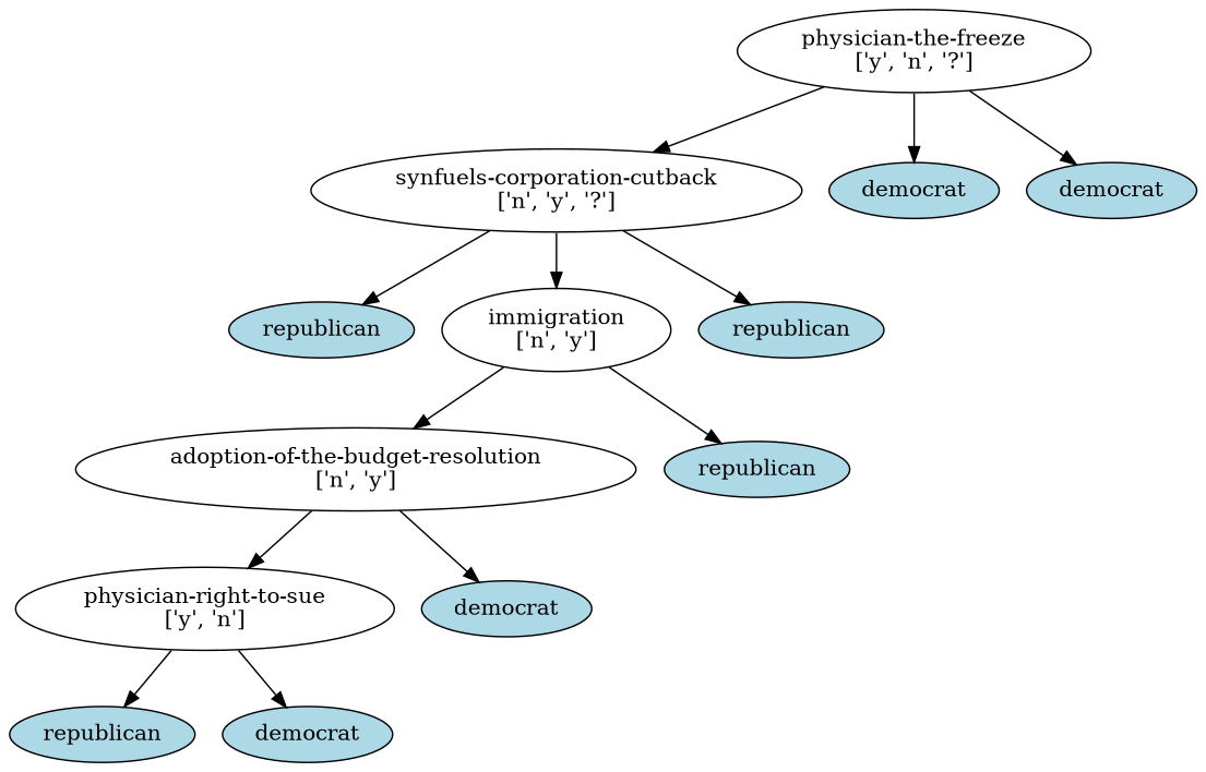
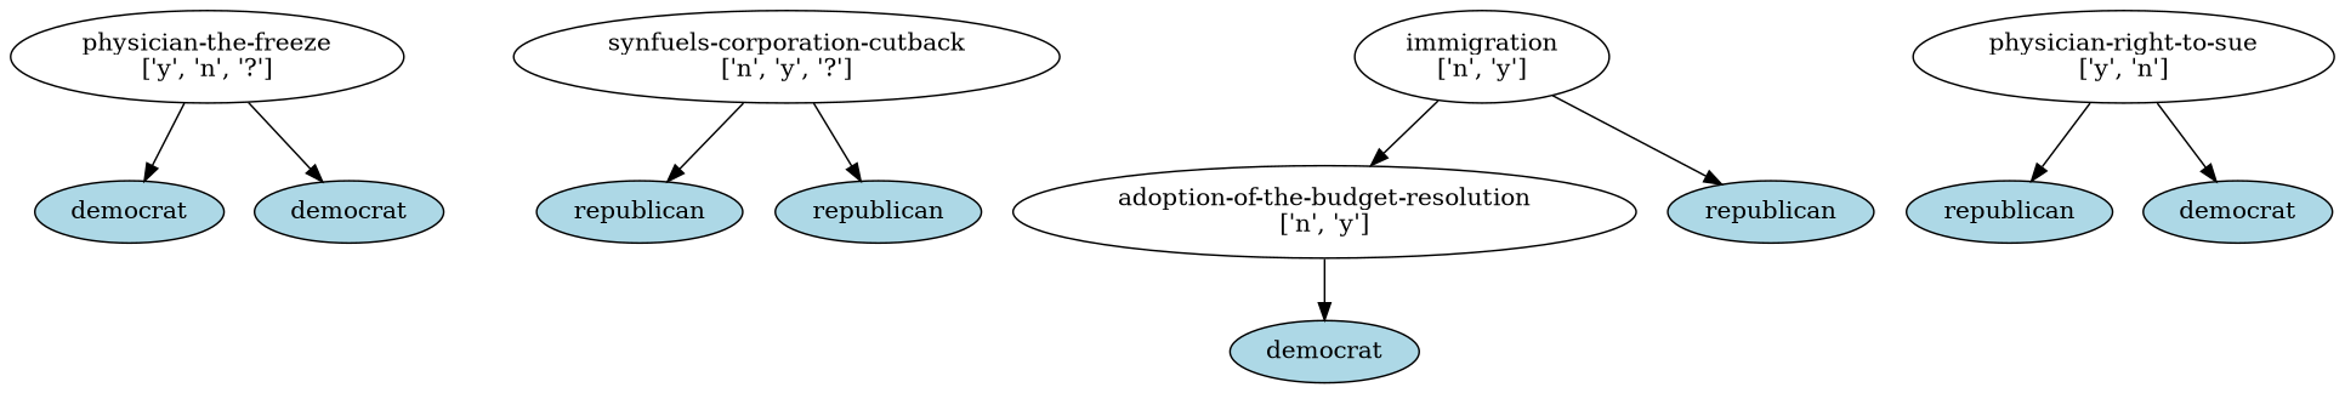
  digraph {
    node [fillcolor=lightblue style=filled]
    n1 [label="physician-the-freeze\n['y', 'n', '?']" fillcolor="" style=""]
    n2 [label="synfuels-corporation-cutback\n['n', 'y', '?']" fillcolor="" style=""]
    n3 [label=democrat]
    n4 [label=democrat]
    n5 [label=republican]
    n6 [label="immigration\n['n', 'y']" fillcolor="" style=""]
    n7 [label=republican]
    n8 [label="adoption-of-the-budget-resolution\n['n', 'y']" fillcolor="" style=""]
    n9 [label=republican]
    n10 [label="physician-right-to-sue\n['y', 'n']" fillcolor="" style=""]
    n11 [label=democrat]
    n12 [label=republican]
    n13 [label=democrat]
-   n1 -> n2
    n1 -> n3
    n1 -> n4
    n2 -> n5
-   n2 -> n6
    n2 -> n7
    n6 -> n8
    n6 -> n9
-   n8 -> n10
    n8 -> n11
    n10 -> n12
    n10 -> n13
  }
